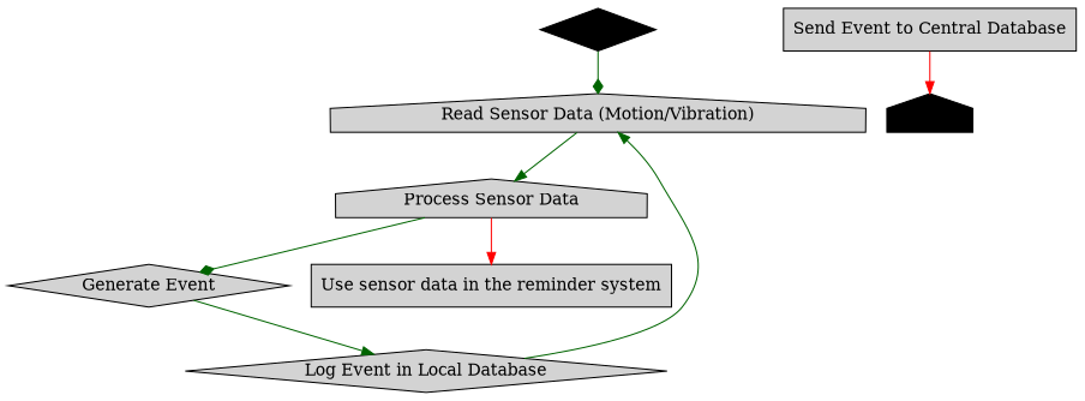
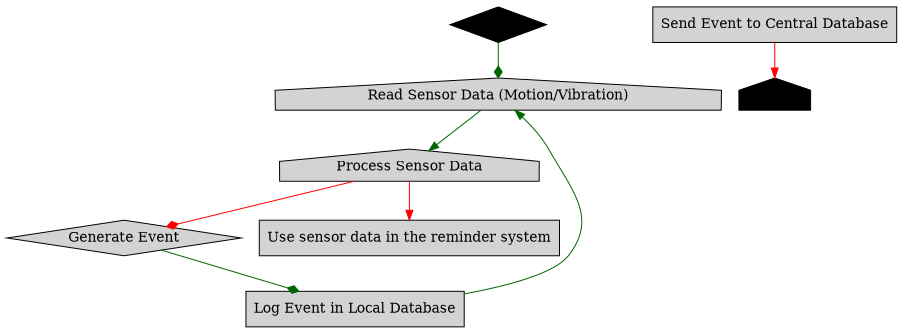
  digraph {
    rankdir=TB
    node [fillcolor=lightgrey shape=house style=filled]
    edge [arrowhead=normal color=darkgreen fontsize=10]
    n1 [fillcolor=black label=Start shape=diamond width=0.3]
    n2 [label="Read Sensor Data (Motion/Vibration)"]
    n3 [label="Process Sensor Data"]
    n4 [label="Generate Event" shape=diamond]
    n5 [label="Use sensor data in the reminder system" shape=box]
-   n6 [label="Log Event in Local Database" shape=diamond]
+   n6 [label="Log Event in Local Database" shape=box]
    n7 [label="Send Event to Central Database" shape=box]
    n8 [fillcolor=black label=End width=0.3]
    n1 -> n2 [arrowhead=diamond]
    n2 -> n3
-   n3 -> n4 [arrowhead=diamond]
+   n3 -> n4 [arrowhead=diamond color=red]
    n3 -> n5 [color=red]
-   n4 -> n6
+   n4 -> n6 [arrowhead=diamond]
    n6 -> n2
    n7 -> n8 [color=red]
  }
